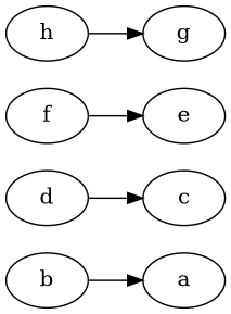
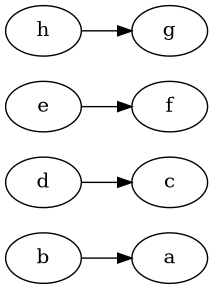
  digraph {
    rankdir=LR
    b
    a
    d
    c
    e
    f
    h
    g
    b -> a
    d -> c
-   f -> e
+   e -> f
    h -> g
  }
